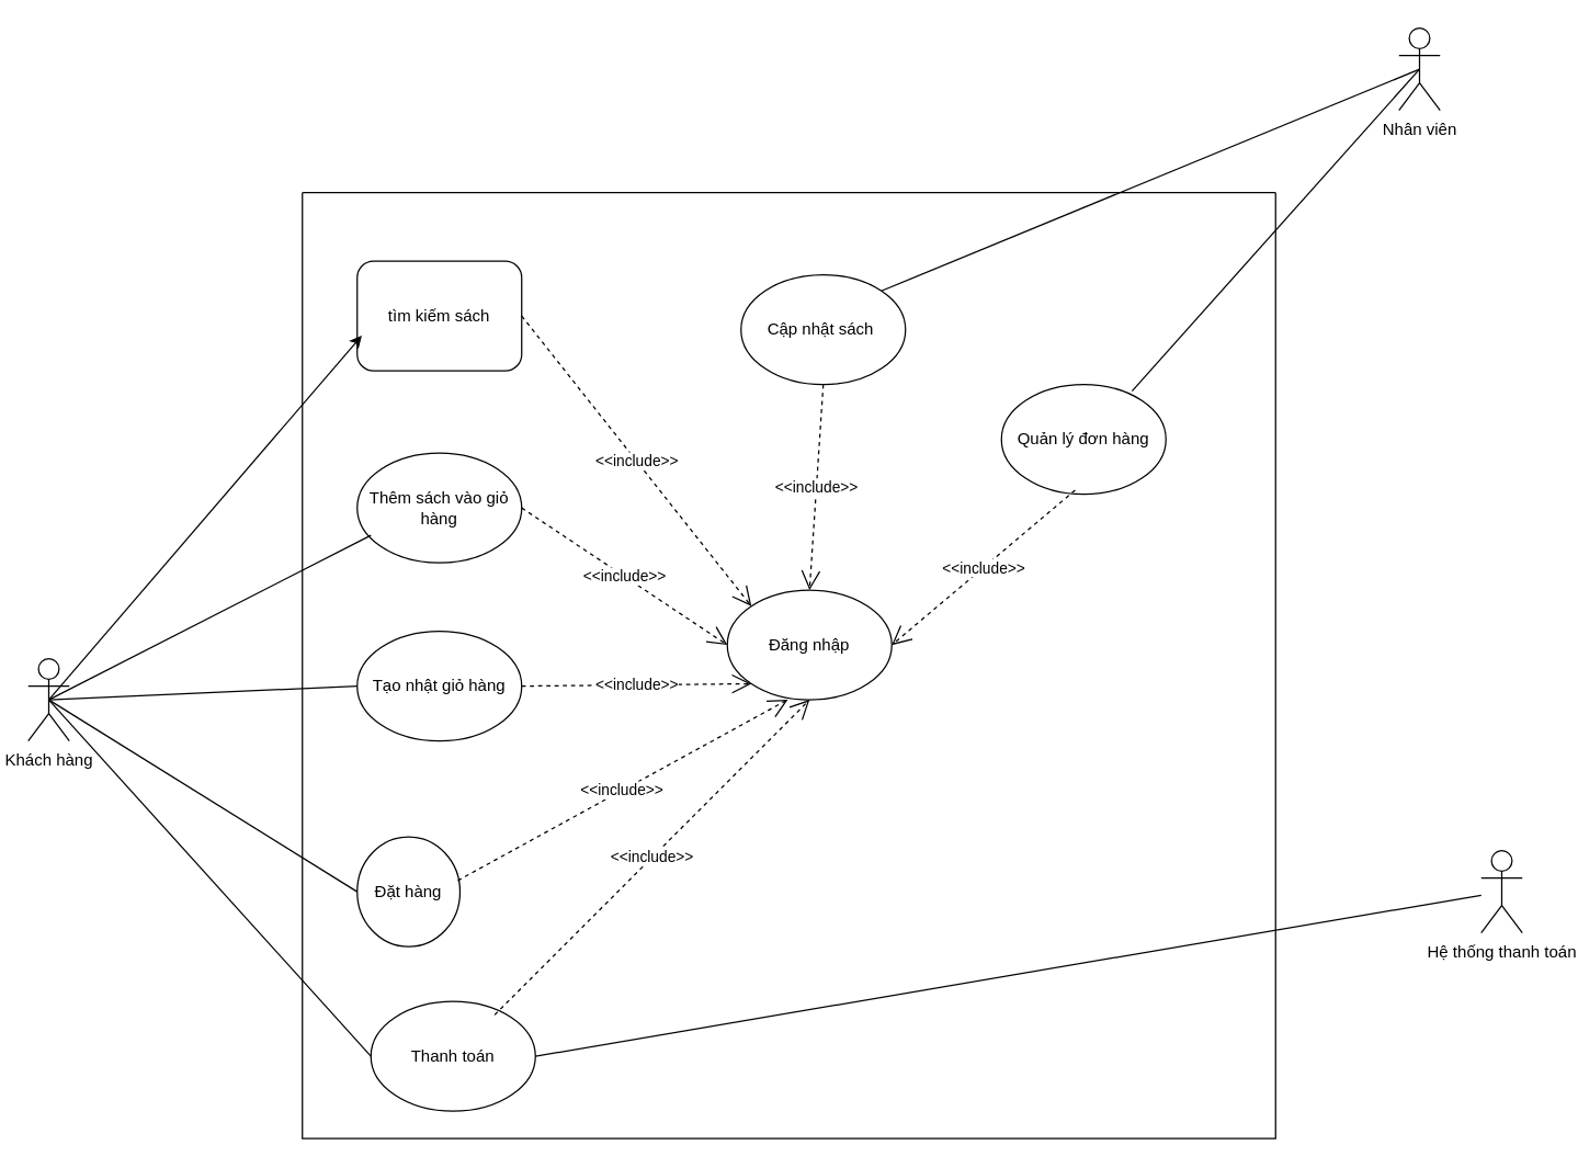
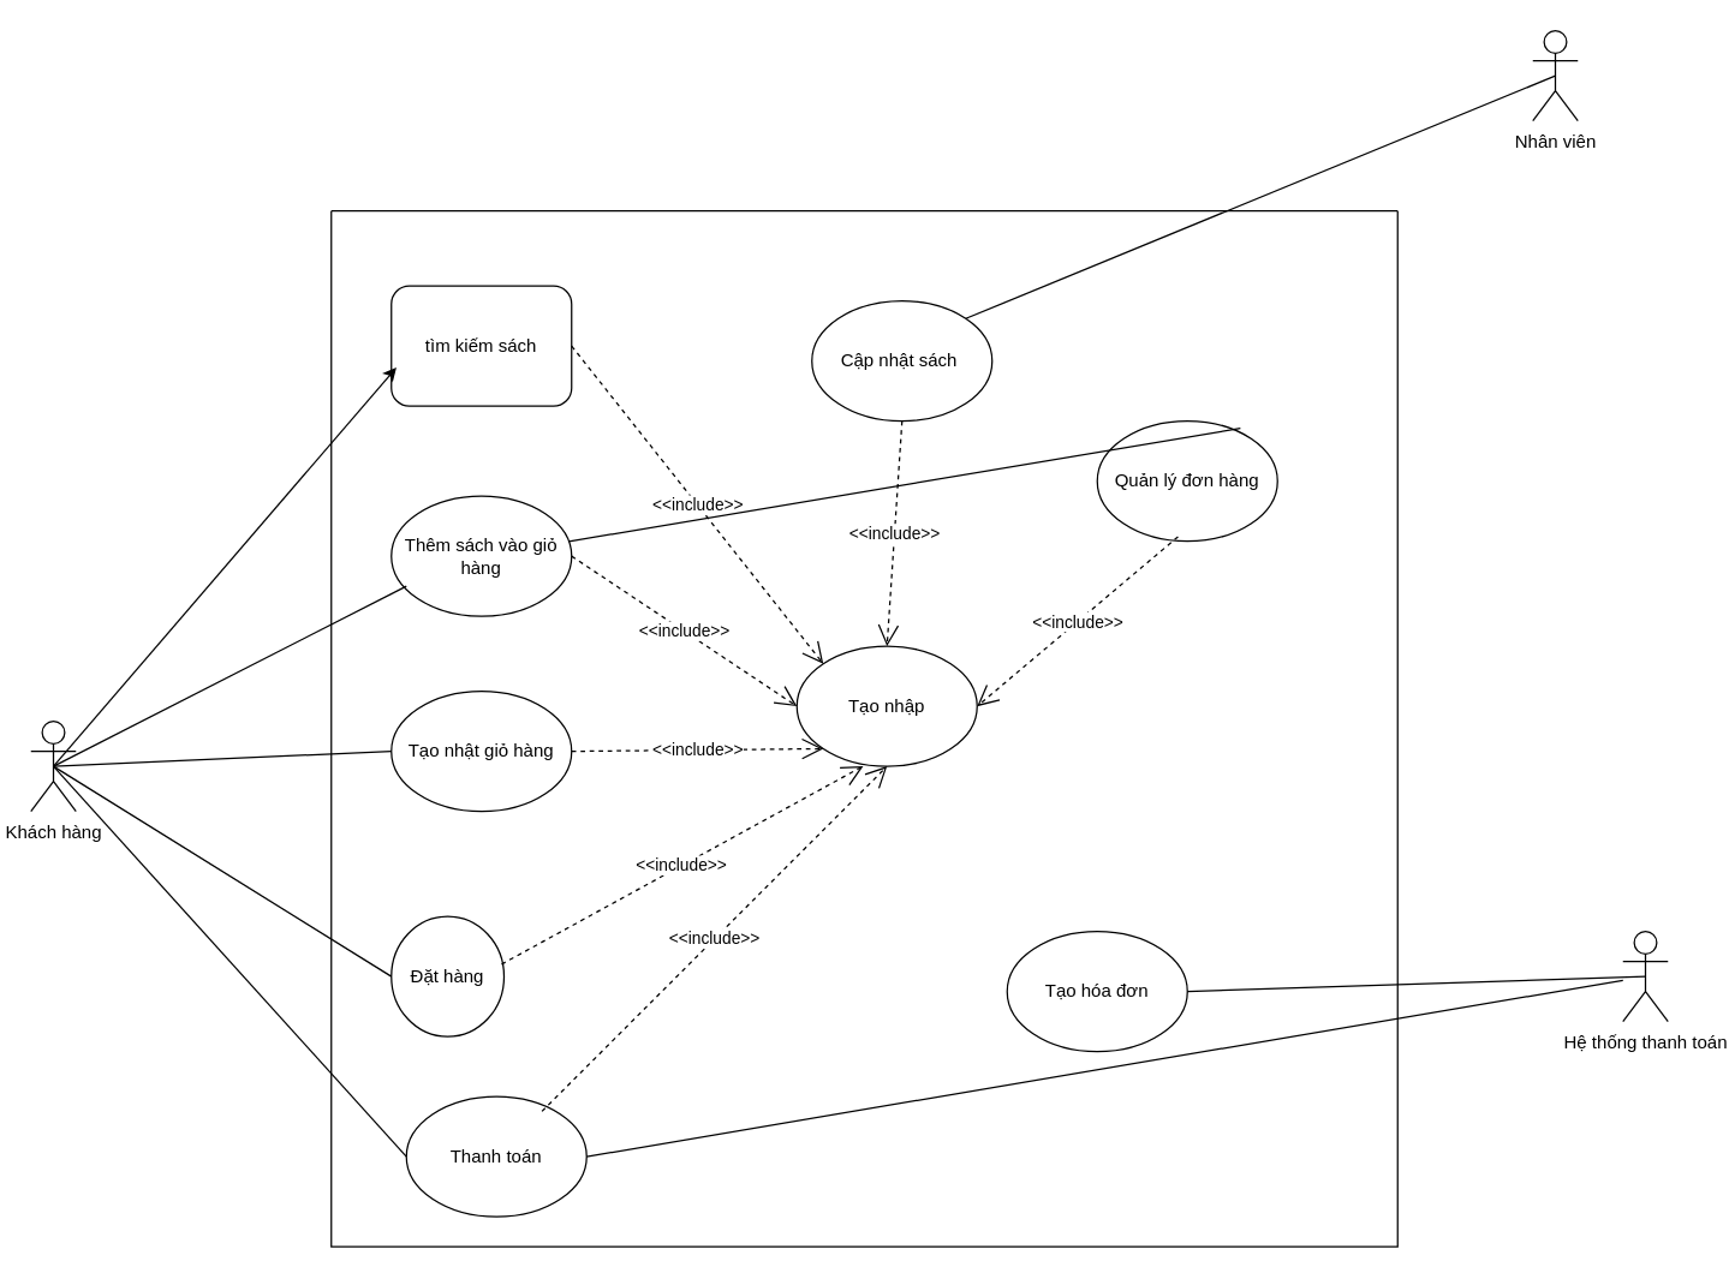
  <mxCell id="0" />
  <mxCell id="1" parent="0" />
  <mxCell id="2" value="" style="swimlane;startSize=0;" vertex="1" parent="1"><mxGeometry x="220" y="140" width="710" height="690" as="geometry" /></mxCell>
- <mxCell id="3" value="Đăng nhập" style="ellipse;whiteSpace=wrap;html=1;" vertex="1" parent="2"><mxGeometry x="310" y="290" width="120" height="80" as="geometry" /></mxCell>
+ <mxCell id="3" value="Tạo nhập" style="ellipse;whiteSpace=wrap;html=1;" vertex="1" parent="2"><mxGeometry x="310" y="290" width="120" height="80" as="geometry" /></mxCell>
  <mxCell id="4" value="tìm kiếm sách" style="whiteSpace=wrap;html=1;rounded=1;" vertex="1" parent="2"><mxGeometry x="40" y="50" width="120" height="80" as="geometry" /></mxCell>
  <mxCell id="5" value="Thêm sách vào giỏ hàng" style="ellipse;whiteSpace=wrap;html=1;" vertex="1" parent="2"><mxGeometry x="40" y="190" width="120" height="80" as="geometry" /></mxCell>
  <mxCell id="6" value="Tạo nhật giỏ hàng" style="ellipse;whiteSpace=wrap;html=1;" vertex="1" parent="2"><mxGeometry x="40" y="320" width="120" height="80" as="geometry" /></mxCell>
  <mxCell id="7" value="Đặt hàng" style="ellipse;whiteSpace=wrap;html=1;" vertex="1" parent="2"><mxGeometry x="40" y="470" width="75" height="80" as="geometry" /></mxCell>
  <mxCell id="8" value="Cập nhật sách&amp;nbsp;" style="ellipse;whiteSpace=wrap;html=1;" vertex="1" parent="2"><mxGeometry x="320" y="60" width="120" height="80" as="geometry" /></mxCell>
  <mxCell id="9" value="Quản lý đơn hàng" style="ellipse;whiteSpace=wrap;html=1;" vertex="1" parent="2"><mxGeometry x="510" y="140" width="120" height="80" as="geometry" /></mxCell>
+ <mxCell id="10" value="Tạo hóa đơn" style="ellipse;whiteSpace=wrap;html=1;" vertex="1" parent="2"><mxGeometry x="450" y="480" width="120" height="80" as="geometry" /></mxCell>
  <mxCell id="11" value="Thanh toán" style="ellipse;whiteSpace=wrap;html=1;" vertex="1" parent="2"><mxGeometry x="50" y="590" width="120" height="80" as="geometry" /></mxCell>
  <mxCell id="12" value="&amp;lt;&amp;lt;include&amp;gt;&amp;gt;" style="endArrow=open;endSize=12;dashed=1;html=1;rounded=0;exitX=1;exitY=0.5;exitDx=0;exitDy=0;entryX=0;entryY=0;entryDx=0;entryDy=0;" edge="1" parent="2" source="4" target="3"><mxGeometry width="160" relative="1" as="geometry"><mxPoint x="370" y="130" as="sourcePoint" /><mxPoint x="530" y="130" as="targetPoint" /></mxGeometry></mxCell>
  <mxCell id="13" value="&amp;lt;&amp;lt;include&amp;gt;&amp;gt;" style="endArrow=open;endSize=12;dashed=1;html=1;rounded=0;exitX=1;exitY=0.5;exitDx=0;exitDy=0;entryX=0;entryY=0.5;entryDx=0;entryDy=0;" edge="1" parent="2" source="5" target="3"><mxGeometry width="160" relative="1" as="geometry"><mxPoint x="166" y="230" as="sourcePoint" /><mxPoint x="334" y="442" as="targetPoint" /></mxGeometry></mxCell>
  <mxCell id="14" value="&amp;lt;&amp;lt;include&amp;gt;&amp;gt;" style="endArrow=open;endSize=12;dashed=1;html=1;rounded=0;exitX=1;exitY=0.5;exitDx=0;exitDy=0;entryX=0;entryY=1;entryDx=0;entryDy=0;" edge="1" parent="2" source="6" target="3"><mxGeometry width="160" relative="1" as="geometry"><mxPoint x="180" y="110" as="sourcePoint" /><mxPoint x="348" y="322" as="targetPoint" /></mxGeometry></mxCell>
  <mxCell id="15" value="&amp;lt;&amp;lt;include&amp;gt;&amp;gt;" style="endArrow=open;endSize=12;dashed=1;html=1;rounded=0;exitX=0.978;exitY=0.398;exitDx=0;exitDy=0;entryX=0.368;entryY=0.998;entryDx=0;entryDy=0;exitPerimeter=0;entryPerimeter=0;" edge="1" parent="2" source="7" target="3"><mxGeometry width="160" relative="1" as="geometry"><mxPoint x="230" y="404" as="sourcePoint" /><mxPoint x="398" y="616" as="targetPoint" /></mxGeometry></mxCell>
  <mxCell id="16" value="&amp;lt;&amp;lt;include&amp;gt;&amp;gt;" style="endArrow=open;endSize=12;dashed=1;html=1;rounded=0;entryX=0.5;entryY=1;entryDx=0;entryDy=0;exitX=0.752;exitY=0.123;exitDx=0;exitDy=0;exitPerimeter=0;" edge="1" parent="2" source="11" target="3"><mxGeometry width="160" relative="1" as="geometry"><mxPoint x="200" y="130" as="sourcePoint" /><mxPoint x="368" y="342" as="targetPoint" /></mxGeometry></mxCell>
  <mxCell id="17" value="&amp;lt;&amp;lt;include&amp;gt;&amp;gt;" style="endArrow=open;endSize=12;dashed=1;html=1;rounded=0;exitX=0.5;exitY=1;exitDx=0;exitDy=0;entryX=0.5;entryY=0;entryDx=0;entryDy=0;" edge="1" parent="2" source="8" target="3"><mxGeometry width="160" relative="1" as="geometry"><mxPoint x="210" y="140" as="sourcePoint" /><mxPoint x="378" y="352" as="targetPoint" /></mxGeometry></mxCell>
  <mxCell id="18" value="&amp;lt;&amp;lt;include&amp;gt;&amp;gt;" style="endArrow=open;endSize=12;dashed=1;html=1;rounded=0;exitX=0.448;exitY=0.963;exitDx=0;exitDy=0;entryX=1;entryY=0.5;entryDx=0;entryDy=0;exitPerimeter=0;" edge="1" parent="2" source="9" target="3"><mxGeometry width="160" relative="1" as="geometry"><mxPoint x="220" y="150" as="sourcePoint" /><mxPoint x="388" y="362" as="targetPoint" /></mxGeometry></mxCell>
  <mxCell id="19" value="Khách hàng" style="shape=umlActor;verticalLabelPosition=bottom;verticalAlign=top;html=1;outlineConnect=0;" vertex="1" parent="1"><mxGeometry x="20" y="480" width="30" height="60" as="geometry" /></mxCell>
  <mxCell id="20" value="Nhân viên" style="shape=umlActor;verticalLabelPosition=bottom;verticalAlign=top;html=1;outlineConnect=0;" vertex="1" parent="1"><mxGeometry x="1020" y="20" width="30" height="60" as="geometry" /></mxCell>
  <mxCell id="21" value="Hệ thống thanh toán" style="shape=umlActor;verticalLabelPosition=bottom;verticalAlign=top;html=1;outlineConnect=0;" vertex="1" parent="1"><mxGeometry x="1080" y="620" width="30" height="60" as="geometry" /></mxCell>
  <mxCell id="22" value="" style="endArrow=none;html=1;rounded=0;exitX=0.5;exitY=0.5;exitDx=0;exitDy=0;exitPerimeter=0;" edge="1" parent="1" source="19"><mxGeometry width="50" height="50" relative="1" as="geometry"><mxPoint x="95" y="400" as="sourcePoint" /><mxPoint x="270" y="390" as="targetPoint" /></mxGeometry></mxCell>
  <mxCell id="23" value="" style="endArrow=classic;html=1;rounded=0;entryX=0.028;entryY=0.679;entryDx=0;entryDy=0;entryPerimeter=0;exitX=0.5;exitY=0.5;exitDx=0;exitDy=0;exitPerimeter=0;" edge="1" parent="1" source="19" target="4"><mxGeometry width="50" height="50" relative="1" as="geometry"><mxPoint x="-60" y="310" as="sourcePoint" /><mxPoint x="-10" y="260" as="targetPoint" /></mxGeometry></mxCell>
  <mxCell id="24" value="" style="endArrow=none;html=1;rounded=0;entryX=0;entryY=0.5;entryDx=0;entryDy=0;exitX=0.5;exitY=0.5;exitDx=0;exitDy=0;exitPerimeter=0;" edge="1" parent="1" source="19" target="6"><mxGeometry width="50" height="50" relative="1" as="geometry"><mxPoint x="-110" y="580" as="sourcePoint" /><mxPoint x="-60" y="530" as="targetPoint" /></mxGeometry></mxCell>
  <mxCell id="25" value="" style="endArrow=none;html=1;rounded=0;entryX=0;entryY=0.5;entryDx=0;entryDy=0;exitX=0.5;exitY=0.5;exitDx=0;exitDy=0;exitPerimeter=0;" edge="1" parent="1" source="19" target="7"><mxGeometry width="50" height="50" relative="1" as="geometry"><mxPoint x="-130" y="610" as="sourcePoint" /><mxPoint x="-80" y="560" as="targetPoint" /></mxGeometry></mxCell>
  <mxCell id="26" value="" style="endArrow=none;html=1;rounded=0;entryX=0.5;entryY=0.5;entryDx=0;entryDy=0;entryPerimeter=0;exitX=0;exitY=0.5;exitDx=0;exitDy=0;" edge="1" parent="1" source="11" target="19"><mxGeometry width="50" height="50" relative="1" as="geometry"><mxPoint x="340" y="610" as="sourcePoint" /><mxPoint x="390" y="560" as="targetPoint" /></mxGeometry></mxCell>
  <mxCell id="27" value="" style="endArrow=none;html=1;rounded=0;entryX=0.5;entryY=0.5;entryDx=0;entryDy=0;entryPerimeter=0;exitX=1;exitY=0;exitDx=0;exitDy=0;" edge="1" parent="1" source="8" target="20"><mxGeometry width="50" height="50" relative="1" as="geometry"><mxPoint x="670" y="340" as="sourcePoint" /><mxPoint x="720" y="290" as="targetPoint" /></mxGeometry></mxCell>
- <mxCell id="28" value="" style="endArrow=none;html=1;rounded=0;entryX=0.5;entryY=0.5;entryDx=0;entryDy=0;entryPerimeter=0;exitX=0.794;exitY=0.06;exitDx=0;exitDy=0;exitPerimeter=0;" edge="1" parent="1" source="9" target="20"><mxGeometry width="50" height="50" relative="1" as="geometry"><mxPoint x="670" y="340" as="sourcePoint" /><mxPoint x="720" y="290" as="targetPoint" /></mxGeometry></mxCell>
+ <mxCell id="28" value="" style="endArrow=none;html=1;rounded=0;exitX=0.794;exitY=0.06;exitDx=0;exitDy=0;exitPerimeter=0;" edge="1" parent="1" source="9" target="5"><mxGeometry width="50" height="50" relative="1" as="geometry"><mxPoint x="670" y="340" as="sourcePoint" /><mxPoint x="720" y="290" as="targetPoint" /></mxGeometry></mxCell>
+ <mxCell id="29" value="" style="endArrow=none;html=1;rounded=0;entryX=0.5;entryY=0.5;entryDx=0;entryDy=0;entryPerimeter=0;exitX=1;exitY=0.5;exitDx=0;exitDy=0;" edge="1" parent="1" source="10" target="21"><mxGeometry width="50" height="50" relative="1" as="geometry"><mxPoint x="670" y="570" as="sourcePoint" /><mxPoint x="720" y="520" as="targetPoint" /></mxGeometry></mxCell>
  <mxCell id="30" value="" style="endArrow=none;html=1;rounded=0;exitX=1;exitY=0.5;exitDx=0;exitDy=0;" edge="1" parent="1" source="11" target="21"><mxGeometry width="50" height="50" relative="1" as="geometry"><mxPoint x="670" y="570" as="sourcePoint" /><mxPoint x="720" y="520" as="targetPoint" /></mxGeometry></mxCell>
